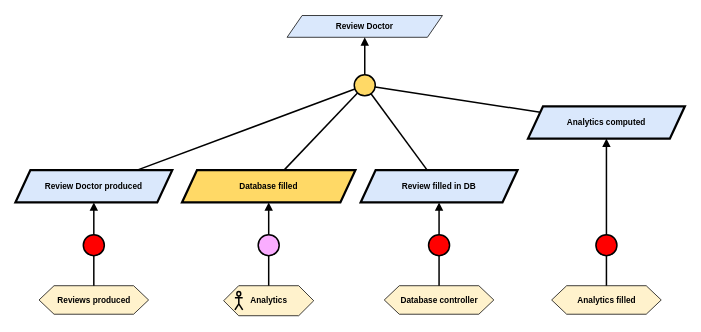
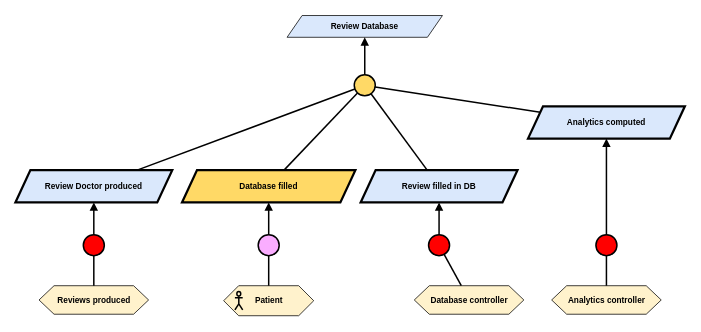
  <mxCell id="0" />
  <mxCell id="1" parent="0" />
- <mxCell id="2" value="&lt;b&gt;Review Doctor&lt;/b&gt;" style="shape=parallelogram;perimeter=parallelogramPerimeter;whiteSpace=wrap;html=1;fixedSize=1;fillColor=#dae8fc;strokeColor=#000000;fontFamily=Helvetica;fontSize=11;fontColor=default;labelBackgroundColor=none;" parent="1" vertex="1"><mxGeometry x="382" y="20" width="207" height="29" as="geometry" /></mxCell>
+ <mxCell id="2" value="&lt;b&gt;Review Database&lt;/b&gt;" style="shape=parallelogram;perimeter=parallelogramPerimeter;whiteSpace=wrap;html=1;fixedSize=1;fillColor=#dae8fc;strokeColor=#000000;fontFamily=Helvetica;fontSize=11;fontColor=default;labelBackgroundColor=none;" parent="1" vertex="1"><mxGeometry x="382" y="20" width="207" height="29" as="geometry" /></mxCell>
  <mxCell id="3" value="" style="ellipse;whiteSpace=wrap;html=1;aspect=fixed;fillColor=#FFD966;strokeWidth=2;" vertex="1" parent="1"><mxGeometry x="471.5" y="99" width="28" height="28" as="geometry" /></mxCell>
  <mxCell id="4" value="" style="endArrow=block;html=1;rounded=0;endFill=1;strokeWidth=2;" edge="1" source="3" parent="1" target="2"><mxGeometry width="50" height="50" relative="1" as="geometry"><mxPoint x="487.495" y="120.972" as="sourcePoint" /><mxPoint x="483.5" y="76" as="targetPoint" /></mxGeometry></mxCell>
  <mxCell id="5" value="" style="endArrow=none;html=1;rounded=0;strokeWidth=2;" edge="1" target="3" parent="1" source="6"><mxGeometry width="50" height="50" relative="1" as="geometry"><mxPoint x="486.5" y="183" as="sourcePoint" /><mxPoint x="511.5" y="119" as="targetPoint" /></mxGeometry></mxCell>
  <mxCell id="6" value="&lt;b&gt;Review Doctor produced&lt;/b&gt;" style="shape=parallelogram;perimeter=parallelogramPerimeter;whiteSpace=wrap;html=1;fixedSize=1;fillColor=#dae8fc;strokeColor=#000000;strokeWidth=3;fontFamily=Helvetica;fontSize=11;fontColor=default;labelBackgroundColor=none;" vertex="1" parent="1"><mxGeometry x="20" y="226" width="209" height="43" as="geometry" /></mxCell>
  <mxCell id="7" value="&lt;b&gt;Review filled in DB&lt;/b&gt;" style="shape=parallelogram;perimeter=parallelogramPerimeter;whiteSpace=wrap;html=1;fixedSize=1;fillColor=#dae8fc;strokeColor=#000000;strokeWidth=3;fontFamily=Helvetica;fontSize=11;fontColor=default;labelBackgroundColor=none;" vertex="1" parent="1"><mxGeometry x="480" y="226" width="209" height="43" as="geometry" /></mxCell>
  <mxCell id="8" value="&lt;b&gt;Database filled&lt;/b&gt;" style="shape=parallelogram;perimeter=parallelogramPerimeter;whiteSpace=wrap;html=1;fixedSize=1;fillColor=#FFD966;strokeColor=#000000;strokeWidth=3;fontFamily=Helvetica;fontSize=11;fontColor=default;labelBackgroundColor=none;" vertex="1" parent="1"><mxGeometry x="242" y="226" width="231" height="43" as="geometry" /></mxCell>
  <mxCell id="9" value="" style="group" vertex="1" connectable="0" parent="1"><mxGeometry x="297.5" y="380" width="120" height="40" as="geometry" /></mxCell>
- <mxCell id="10" value="&lt;div&gt;&lt;b&gt;Analytics&lt;/b&gt;&lt;/div&gt;" style="shape=hexagon;perimeter=hexagonPerimeter2;whiteSpace=wrap;html=1;fixedSize=1;fillColor=#FFF2CC;fontFamily=Helvetica;fontSize=11;fontColor=default;labelBackgroundColor=none;" vertex="1" parent="9"><mxGeometry width="120" height="40" as="geometry" /></mxCell>
+ <mxCell id="10" value="&lt;div&gt;&lt;b&gt;Patient&lt;/b&gt;&lt;/div&gt;" style="shape=hexagon;perimeter=hexagonPerimeter2;whiteSpace=wrap;html=1;fixedSize=1;fillColor=#FFF2CC;fontFamily=Helvetica;fontSize=11;fontColor=default;labelBackgroundColor=none;" vertex="1" parent="9"><mxGeometry width="120" height="40" as="geometry" /></mxCell>
  <mxCell id="11" value="" style="shape=umlActor;verticalLabelPosition=bottom;verticalAlign=top;html=1;outlineConnect=0;fillColor=none;strokeWidth=2;fontFamily=Helvetica;fontSize=11;fontColor=default;labelBackgroundColor=default;" vertex="1" parent="9"><mxGeometry x="14.983" y="7.75" width="10.373" height="24.5" as="geometry" /></mxCell>
  <mxCell id="12" value="" style="ellipse;whiteSpace=wrap;html=1;aspect=fixed;fillColor=#FAADFF;strokeWidth=2;fontFamily=Helvetica;fontSize=11;fontColor=default;labelBackgroundColor=default;" vertex="1" parent="1"><mxGeometry x="343.5" y="312" width="28" height="28" as="geometry" /></mxCell>
  <mxCell id="13" value="" style="endArrow=block;html=1;rounded=0;endFill=1;strokeWidth=2;strokeColor=default;align=center;verticalAlign=middle;fontFamily=Helvetica;fontSize=11;fontColor=default;labelBackgroundColor=default;" edge="1" source="12" parent="1" target="8"><mxGeometry width="50" height="50" relative="1" as="geometry"><mxPoint x="427.995" y="267.972" as="sourcePoint" /><mxPoint x="424" y="223" as="targetPoint" /></mxGeometry></mxCell>
  <mxCell id="14" value="" style="endArrow=none;html=1;rounded=0;strokeWidth=2;strokeColor=default;align=center;verticalAlign=middle;fontFamily=Helvetica;fontSize=11;fontColor=default;labelBackgroundColor=default;" edge="1" target="12" parent="1" source="10"><mxGeometry width="50" height="50" relative="1" as="geometry"><mxPoint x="427" y="330" as="sourcePoint" /><mxPoint x="452" y="266" as="targetPoint" /></mxGeometry></mxCell>
  <mxCell id="15" value="" style="endArrow=none;html=1;rounded=0;strokeWidth=2;" edge="1" parent="1" source="7" target="3"><mxGeometry width="50" height="50" relative="1" as="geometry"><mxPoint x="496" y="235" as="sourcePoint" /><mxPoint x="496" y="137" as="targetPoint" /></mxGeometry></mxCell>
- <mxCell id="16" value="&lt;div&gt;&lt;b&gt;Database controller&lt;/b&gt;&lt;/div&gt;" style="shape=hexagon;perimeter=hexagonPerimeter2;whiteSpace=wrap;html=1;fixedSize=1;fillColor=#FFF2CC;fontFamily=Helvetica;fontSize=11;fontColor=default;labelBackgroundColor=none;" vertex="1" parent="1"><mxGeometry x="511.5" y="380" width="146" height="38" as="geometry" /></mxCell>
+ <mxCell id="16" value="&lt;div&gt;&lt;b&gt;Database controller&lt;/b&gt;&lt;/div&gt;" style="shape=hexagon;perimeter=hexagonPerimeter2;whiteSpace=wrap;html=1;fixedSize=1;fillColor=#FFF2CC;fontFamily=Helvetica;fontSize=11;fontColor=default;labelBackgroundColor=none;" vertex="1" parent="1"><mxGeometry x="551.5" y="380" width="146" height="38" as="geometry" /></mxCell>
  <mxCell id="17" value="" style="ellipse;whiteSpace=wrap;html=1;aspect=fixed;fillColor=#FF0000;strokeWidth=2;" vertex="1" parent="1"><mxGeometry x="570.5" y="312" width="28" height="28" as="geometry" /></mxCell>
  <mxCell id="18" value="" style="endArrow=block;html=1;rounded=0;endFill=1;strokeWidth=2;" edge="1" source="17" parent="1" target="7"><mxGeometry width="50" height="50" relative="1" as="geometry"><mxPoint x="404.995" y="497.972" as="sourcePoint" /><mxPoint x="401" y="453" as="targetPoint" /></mxGeometry></mxCell>
  <mxCell id="19" value="" style="endArrow=none;html=1;rounded=0;strokeWidth=2;" edge="1" target="17" parent="1" source="16"><mxGeometry width="50" height="50" relative="1" as="geometry"><mxPoint x="404" y="560" as="sourcePoint" /><mxPoint x="429" y="496" as="targetPoint" /></mxGeometry></mxCell>
  <mxCell id="20" value="&lt;b&gt;Analytics computed&lt;/b&gt;" style="shape=parallelogram;perimeter=parallelogramPerimeter;whiteSpace=wrap;html=1;fixedSize=1;fillColor=#dae8fc;strokeColor=#000000;strokeWidth=3;fontFamily=Helvetica;fontSize=11;fontColor=default;labelBackgroundColor=none;" vertex="1" parent="1"><mxGeometry x="703" y="141" width="209" height="43" as="geometry" /></mxCell>
  <mxCell id="21" value="" style="endArrow=none;html=1;rounded=0;strokeWidth=2;" edge="1" parent="1" source="8" target="3"><mxGeometry width="50" height="50" relative="1" as="geometry"><mxPoint x="300" y="235" as="sourcePoint" /><mxPoint x="483" y="130" as="targetPoint" /></mxGeometry></mxCell>
  <mxCell id="22" value="" style="endArrow=none;html=1;rounded=0;strokeWidth=2;" edge="1" parent="1" source="20" target="3"><mxGeometry width="50" height="50" relative="1" as="geometry"><mxPoint x="712" y="235" as="sourcePoint" /><mxPoint x="508" y="129" as="targetPoint" /></mxGeometry></mxCell>
- <mxCell id="23" value="&lt;div&gt;&lt;b&gt;Analytics filled&lt;/b&gt;&lt;/div&gt;" style="shape=hexagon;perimeter=hexagonPerimeter2;whiteSpace=wrap;html=1;fixedSize=1;fillColor=#FFF2CC;fontFamily=Helvetica;fontSize=11;fontColor=default;labelBackgroundColor=none;" vertex="1" parent="1"><mxGeometry x="734.5" y="380" width="146" height="38" as="geometry" /></mxCell>
+ <mxCell id="23" value="&lt;div&gt;&lt;b&gt;Analytics controller&lt;/b&gt;&lt;/div&gt;" style="shape=hexagon;perimeter=hexagonPerimeter2;whiteSpace=wrap;html=1;fixedSize=1;fillColor=#FFF2CC;fontFamily=Helvetica;fontSize=11;fontColor=default;labelBackgroundColor=none;" vertex="1" parent="1"><mxGeometry x="734.5" y="380" width="146" height="38" as="geometry" /></mxCell>
  <mxCell id="24" value="" style="ellipse;whiteSpace=wrap;html=1;aspect=fixed;fillColor=#FF0000;strokeWidth=2;" vertex="1" parent="1"><mxGeometry x="793.5" y="312" width="28" height="28" as="geometry" /></mxCell>
  <mxCell id="25" value="" style="endArrow=block;html=1;rounded=0;endFill=1;strokeWidth=2;" edge="1" parent="1" source="24" target="20"><mxGeometry width="50" height="50" relative="1" as="geometry"><mxPoint x="632.495" y="499.972" as="sourcePoint" /><mxPoint x="812.5" y="271" as="targetPoint" /></mxGeometry></mxCell>
  <mxCell id="26" value="" style="endArrow=none;html=1;rounded=0;strokeWidth=2;" edge="1" parent="1" source="23" target="24"><mxGeometry width="50" height="50" relative="1" as="geometry"><mxPoint x="631.5" y="562" as="sourcePoint" /><mxPoint x="656.5" y="498" as="targetPoint" /></mxGeometry></mxCell>
  <mxCell id="27" value="&lt;div&gt;&lt;b&gt;Reviews produced&lt;/b&gt;&lt;/div&gt;" style="shape=hexagon;perimeter=hexagonPerimeter2;whiteSpace=wrap;html=1;fixedSize=1;fillColor=#FFF2CC;fontFamily=Helvetica;fontSize=11;fontColor=default;labelBackgroundColor=none;" vertex="1" parent="1"><mxGeometry x="51.5" y="380" width="146" height="38" as="geometry" /></mxCell>
  <mxCell id="28" value="" style="ellipse;whiteSpace=wrap;html=1;aspect=fixed;fillColor=#FF0000;strokeWidth=2;" vertex="1" parent="1"><mxGeometry x="110.5" y="312" width="28" height="28" as="geometry" /></mxCell>
  <mxCell id="29" value="" style="endArrow=block;html=1;rounded=0;endFill=1;strokeWidth=2;" edge="1" parent="1" source="28" target="6"><mxGeometry width="50" height="50" relative="1" as="geometry"><mxPoint x="-64.505" y="509.972" as="sourcePoint" /><mxPoint x="115.5" y="281" as="targetPoint" /></mxGeometry></mxCell>
  <mxCell id="30" value="" style="endArrow=none;html=1;rounded=0;strokeWidth=2;" edge="1" parent="1" source="27" target="28"><mxGeometry width="50" height="50" relative="1" as="geometry"><mxPoint x="-65.5" y="572" as="sourcePoint" /><mxPoint x="-40.5" y="508" as="targetPoint" /></mxGeometry></mxCell>
